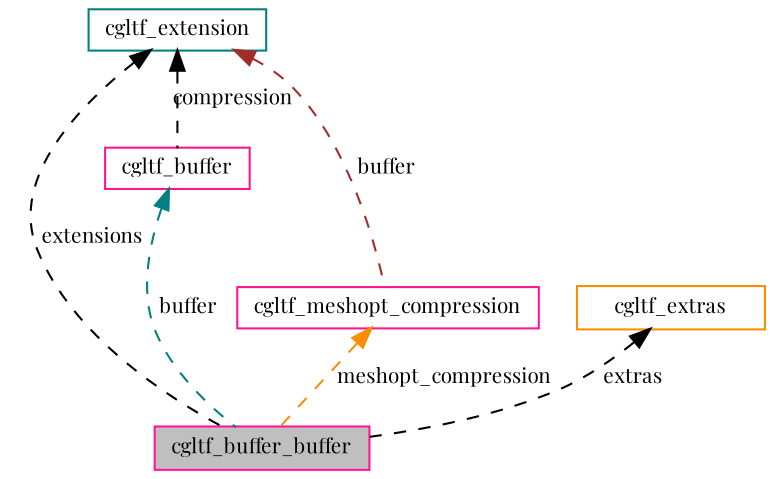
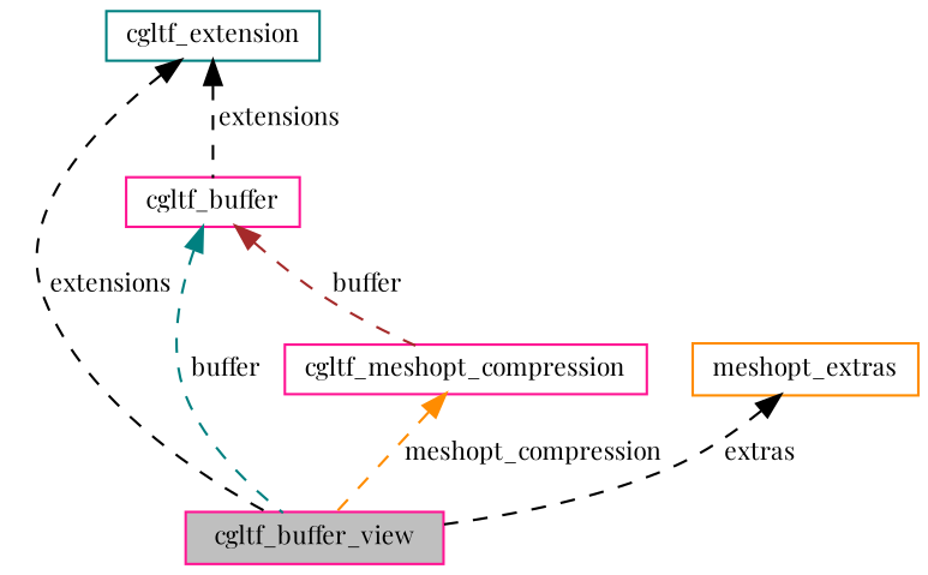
  digraph {
    fontname="Playfair Display"
    node [color=deeppink fillcolor=white fontname="Playfair Display" fontsize=10 shape=record style=filled]
    edge [color=black dir=back fontname="Playfair Display" fontsize=10 labelfontname=Helvetica labelfontsize=10 style=dashed]
-   n1 [fillcolor=grey75 fontcolor=black height=0.2 label=cgltf_buffer_buffer width=0.4]
+   n1 [fillcolor=grey75 fontcolor=black height=0.2 label=cgltf_buffer_view width=0.4]
    n2 [height=0.2 label=cgltf_buffer width=0.4]
    n3 [height=0.2 label=cgltf_meshopt_compression width=0.4]
-   n4 [color=darkorange height=0.2 label=cgltf_extras width=0.4]
+   n4 [color=darkorange height=0.2 label=meshopt_extras width=0.4]
    n5 [color=teal height=0.2 label=cgltf_extension width=0.4]
    n2 -> n1 [color=teal label=" buffer"]
-   n5 -> n3 [color=brown label=" buffer"]
+   n2 -> n3 [color=brown label=" buffer"]
    n3 -> n1 [color=darkorange label=" meshopt_compression"]
    n4 -> n1 [label=" extras"]
    n5 -> n1 [label=" extensions"]
-   n5 -> n2 [label=" compression"]
+   n5 -> n2 [label=" extensions"]
  }
